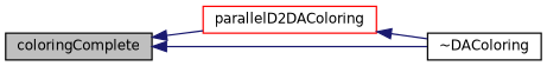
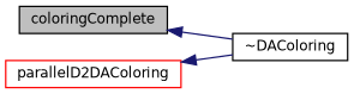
  digraph {
    rankdir=LR
    node [color=black fontname=Helvetica fontsize=10 shape=record]
    edge [color=midnightblue dir=back fontname=Helvetica fontsize=10 labelfontname=Helvetica labelfontsize=10 style=solid]
    n1 [fillcolor=grey75 fontcolor=black height=0.2 label=coloringComplete style=filled width=0.4]
    n2 [color=red height=0.2 label=parallelD2DAColoring width=0.4]
    n3 [height=0.2 label="~DAColoring" width=0.4]
-   n1 -> n2
    n1 -> n3
    n2 -> n3
  }
